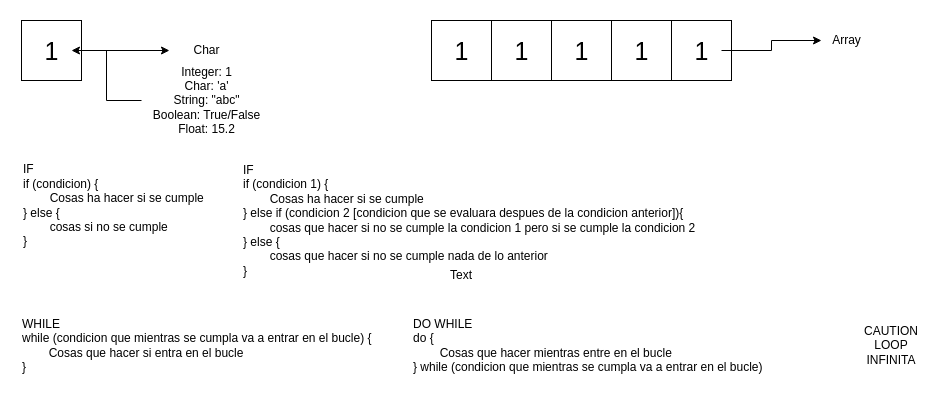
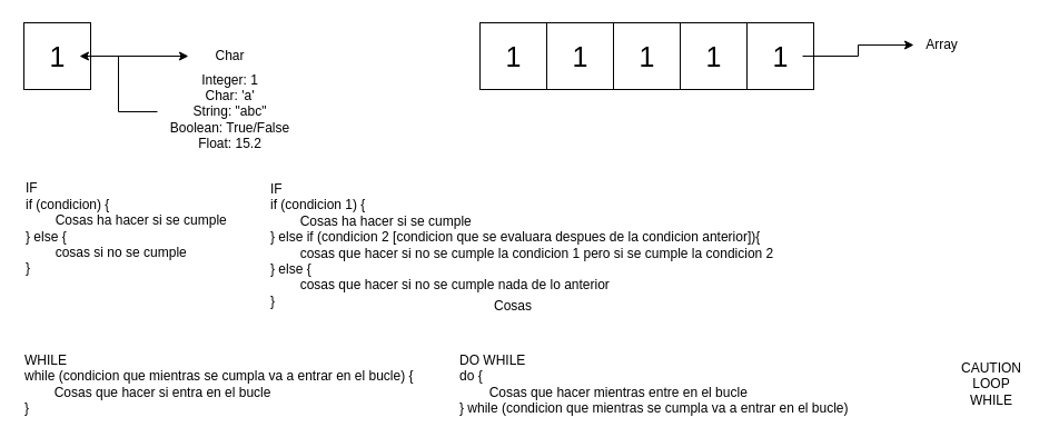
  <mxCell id="0" />
  <mxCell id="1" parent="0" />
  <mxCell id="2" style="edgeStyle=orthogonalEdgeStyle;rounded=0;orthogonalLoop=1;jettySize=auto;html=1;exitX=1;exitY=0.5;exitDx=0;exitDy=0;entryX=-0.029;entryY=0.5;entryDx=0;entryDy=0;entryPerimeter=0;" edge="1" parent="1" source="3" target="4"><mxGeometry relative="1" as="geometry" /></mxCell>
  <mxCell id="3" value="" style="rounded=0;whiteSpace=wrap;html=1;" vertex="1" parent="1"><mxGeometry x="21" y="20" width="60" height="60" as="geometry" /></mxCell>
  <mxCell id="4" value="Char" style="text;html=1;align=center;verticalAlign=middle;resizable=0;points=[];autosize=1;strokeColor=none;fillColor=none;" vertex="1" parent="1"><mxGeometry x="171" y="35" width="70" height="30" as="geometry" /></mxCell>
  <mxCell id="5" value="1" style="text;html=1;align=center;verticalAlign=middle;resizable=0;points=[];autosize=1;strokeColor=none;fillColor=none;fontSize=25;" vertex="1" parent="1"><mxGeometry x="31" y="30" width="40" height="40" as="geometry" /></mxCell>
  <mxCell id="6" value="" style="edgeStyle=orthogonalEdgeStyle;rounded=0;orthogonalLoop=1;jettySize=auto;html=1;" edge="1" parent="1" source="7" target="5"><mxGeometry relative="1" as="geometry" /></mxCell>
  <mxCell id="7" value="&lt;div&gt;Integer: 1&lt;br&gt;&lt;/div&gt;&lt;div&gt;Char: 'a'&lt;br&gt;&lt;/div&gt;&lt;div&gt;String: &quot;abc&quot;&lt;br&gt;&lt;/div&gt;&lt;div&gt;Boolean: True/False&lt;br&gt;&lt;/div&gt;&lt;div&gt;Float: 15.2&lt;br&gt;&lt;/div&gt;" style="text;html=1;align=center;verticalAlign=middle;resizable=0;points=[];autosize=1;strokeColor=none;fillColor=none;" vertex="1" parent="1"><mxGeometry x="141" y="55" width="130" height="90" as="geometry" /></mxCell>
  <mxCell id="8" value="&lt;div&gt;IF&lt;/div&gt;&lt;div&gt;if (condicion) {&lt;/div&gt;&lt;div&gt;&lt;span style=&quot;white-space: pre;&quot;&gt;&#09;&lt;/span&gt;Cosas ha hacer si se cumple&lt;br&gt;&lt;/div&gt;&lt;div&gt;} else {&lt;/div&gt;&lt;div&gt;&lt;span style=&quot;white-space: pre;&quot;&gt;&#09;&lt;/span&gt;cosas si no se cumple&lt;br&gt;&lt;/div&gt;&lt;div&gt;}&lt;br&gt;&lt;/div&gt;" style="text;html=1;align=left;verticalAlign=middle;resizable=0;points=[];autosize=1;strokeColor=none;fillColor=none;" vertex="1" parent="1"><mxGeometry x="21" y="155" width="210" height="100" as="geometry" /></mxCell>
  <mxCell id="9" value="&lt;div&gt;IF&lt;/div&gt;&lt;div&gt;if (condicion 1) {&lt;/div&gt;&lt;div&gt;&lt;span style=&quot;white-space: pre;&quot;&gt;&#09;&lt;/span&gt;Cosas ha hacer si se cumple&lt;br&gt;&lt;/div&gt;&lt;div&gt;} else if (condicion 2 [condicion que se evaluara despues de la condicion anterior]){&lt;/div&gt;&lt;div&gt;&lt;span style=&quot;white-space: pre;&quot;&gt;&#09;&lt;/span&gt;cosas que hacer si no se cumple la condicion 1 pero si se cumple la condicion 2&lt;br&gt;&lt;/div&gt;&lt;div&gt;} else {&lt;/div&gt;&lt;div&gt;&lt;span style=&quot;white-space: pre;&quot;&gt;&#09;&lt;/span&gt;cosas que hacer si no se cumple nada de lo anterior&lt;br&gt;&lt;/div&gt;&lt;div&gt;}&lt;br&gt;&lt;/div&gt;" style="text;html=1;align=left;verticalAlign=middle;resizable=0;points=[];autosize=1;strokeColor=none;fillColor=none;" vertex="1" parent="1"><mxGeometry x="241" y="155" width="490" height="130" as="geometry" /></mxCell>
  <mxCell id="10" value="&lt;div&gt;WHILE&lt;/div&gt;&lt;div&gt;while (condicion que mientras se cumpla va a entrar en el bucle) {&lt;/div&gt;&lt;div&gt;&lt;span style=&quot;white-space: pre;&quot;&gt;&#09;&lt;/span&gt;Cosas que hacer si entra en el bucle&lt;br&gt;&lt;/div&gt;&lt;div&gt;}&lt;br&gt;&lt;/div&gt;" style="text;html=1;align=left;verticalAlign=middle;resizable=0;points=[];autosize=1;strokeColor=none;fillColor=none;" vertex="1" parent="1"><mxGeometry x="20" y="310" width="380" height="70" as="geometry" /></mxCell>
  <mxCell id="11" value="&lt;div&gt;DO WHILE&lt;/div&gt;&lt;div&gt;do {&lt;/div&gt;&lt;div&gt;&lt;span style=&quot;white-space: pre;&quot;&gt;&#09;&lt;/span&gt;Cosas que hacer mientras entre en el bucle&lt;br&gt;&lt;/div&gt;&lt;div&gt;} while (condicion que mientras se cumpla va a entrar en el bucle)&lt;br&gt;&lt;/div&gt;" style="text;html=1;align=left;verticalAlign=middle;resizable=0;points=[];autosize=1;strokeColor=none;fillColor=none;" vertex="1" parent="1"><mxGeometry x="411" y="310" width="380" height="70" as="geometry" /></mxCell>
- <mxCell id="12" value="Text" style="text;html=1;strokeColor=none;fillColor=none;align=center;verticalAlign=middle;whiteSpace=wrap;rounded=0;" vertex="1" parent="1"><mxGeometry x="431" y="260" width="60" height="30" as="geometry" /></mxCell>
- <mxCell id="13" value="CAUTION LOOP INFINITA" style="text;html=1;strokeColor=none;fillColor=none;align=center;verticalAlign=middle;whiteSpace=wrap;rounded=0;" vertex="1" parent="1"><mxGeometry x="861" y="330" width="60" height="30" as="geometry" /></mxCell>
+ <mxCell id="12" value="Cosas" style="text;html=1;strokeColor=none;fillColor=none;align=center;verticalAlign=middle;whiteSpace=wrap;rounded=0;" vertex="1" parent="1"><mxGeometry x="431" y="260" width="60" height="30" as="geometry" /></mxCell>
+ <mxCell id="13" value="CAUTION LOOP WHILE" style="text;html=1;strokeColor=none;fillColor=none;align=center;verticalAlign=middle;whiteSpace=wrap;rounded=0;" vertex="1" parent="1"><mxGeometry x="861" y="330" width="60" height="30" as="geometry" /></mxCell>
  <mxCell id="14" value="Array" style="text;html=1;align=center;verticalAlign=middle;resizable=0;points=[];autosize=1;strokeColor=none;fillColor=none;" vertex="1" parent="1"><mxGeometry x="821" y="25" width="50" height="30" as="geometry" /></mxCell>
  <mxCell id="15" value="" style="group" vertex="1" connectable="0" parent="1"><mxGeometry x="431" y="20" width="300" height="60" as="geometry" /></mxCell>
  <mxCell id="16" value="" style="group" vertex="1" connectable="0" parent="15"><mxGeometry width="60" height="60" as="geometry" /></mxCell>
  <mxCell id="17" value="" style="rounded=0;whiteSpace=wrap;html=1;" vertex="1" parent="16"><mxGeometry width="60" height="60" as="geometry" /></mxCell>
  <mxCell id="18" value="1" style="text;html=1;align=center;verticalAlign=middle;resizable=0;points=[];autosize=1;strokeColor=none;fillColor=none;fontSize=25;" vertex="1" parent="16"><mxGeometry x="10" y="10" width="40" height="40" as="geometry" /></mxCell>
  <mxCell id="19" value="" style="group" vertex="1" connectable="0" parent="15"><mxGeometry x="60" width="60" height="60" as="geometry" /></mxCell>
  <mxCell id="20" value="" style="rounded=0;whiteSpace=wrap;html=1;" vertex="1" parent="19"><mxGeometry width="60" height="60" as="geometry" /></mxCell>
  <mxCell id="21" value="1" style="text;html=1;align=center;verticalAlign=middle;resizable=0;points=[];autosize=1;strokeColor=none;fillColor=none;fontSize=25;" vertex="1" parent="19"><mxGeometry x="10" y="10" width="40" height="40" as="geometry" /></mxCell>
  <mxCell id="22" value="" style="group" vertex="1" connectable="0" parent="15"><mxGeometry x="120" width="60" height="60" as="geometry" /></mxCell>
  <mxCell id="23" value="" style="rounded=0;whiteSpace=wrap;html=1;" vertex="1" parent="22"><mxGeometry width="60" height="60" as="geometry" /></mxCell>
  <mxCell id="24" value="1" style="text;html=1;align=center;verticalAlign=middle;resizable=0;points=[];autosize=1;strokeColor=none;fillColor=none;fontSize=25;" vertex="1" parent="22"><mxGeometry x="10" y="10" width="40" height="40" as="geometry" /></mxCell>
  <mxCell id="25" value="" style="group" vertex="1" connectable="0" parent="15"><mxGeometry x="180" width="60" height="60" as="geometry" /></mxCell>
  <mxCell id="26" value="" style="rounded=0;whiteSpace=wrap;html=1;" vertex="1" parent="25"><mxGeometry width="60" height="60" as="geometry" /></mxCell>
  <mxCell id="27" value="1" style="text;html=1;align=center;verticalAlign=middle;resizable=0;points=[];autosize=1;strokeColor=none;fillColor=none;fontSize=25;" vertex="1" parent="25"><mxGeometry x="10" y="10" width="40" height="40" as="geometry" /></mxCell>
  <mxCell id="28" value="" style="group" vertex="1" connectable="0" parent="15"><mxGeometry x="240" width="60" height="60" as="geometry" /></mxCell>
  <mxCell id="29" value="" style="rounded=0;whiteSpace=wrap;html=1;" vertex="1" parent="28"><mxGeometry width="60" height="60" as="geometry" /></mxCell>
  <mxCell id="30" value="1" style="text;html=1;align=center;verticalAlign=middle;resizable=0;points=[];autosize=1;strokeColor=none;fillColor=none;fontSize=25;" vertex="1" parent="28"><mxGeometry x="10" y="10" width="40" height="40" as="geometry" /></mxCell>
  <mxCell id="31" style="edgeStyle=orthogonalEdgeStyle;rounded=0;orthogonalLoop=1;jettySize=auto;html=1;entryX=0;entryY=0.5;entryDx=0;entryDy=0;entryPerimeter=0;" edge="1" parent="1" source="30" target="14"><mxGeometry relative="1" as="geometry" /></mxCell>
